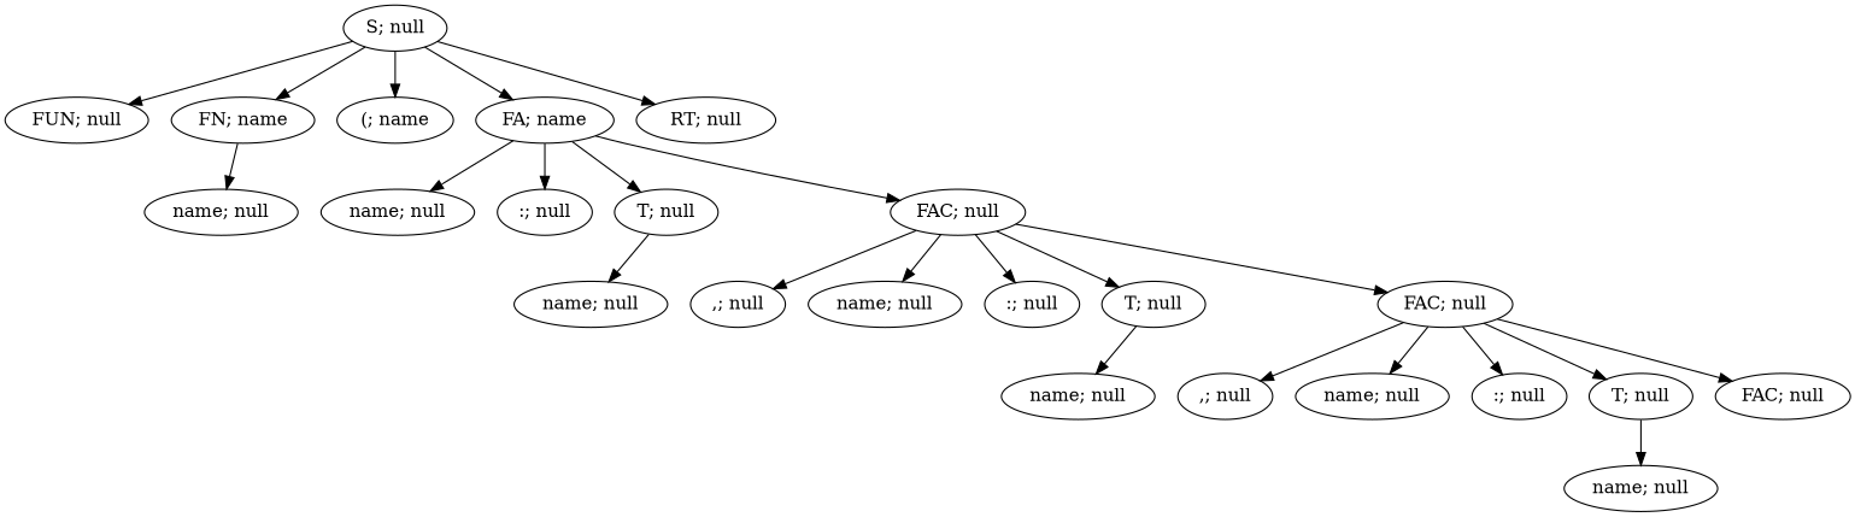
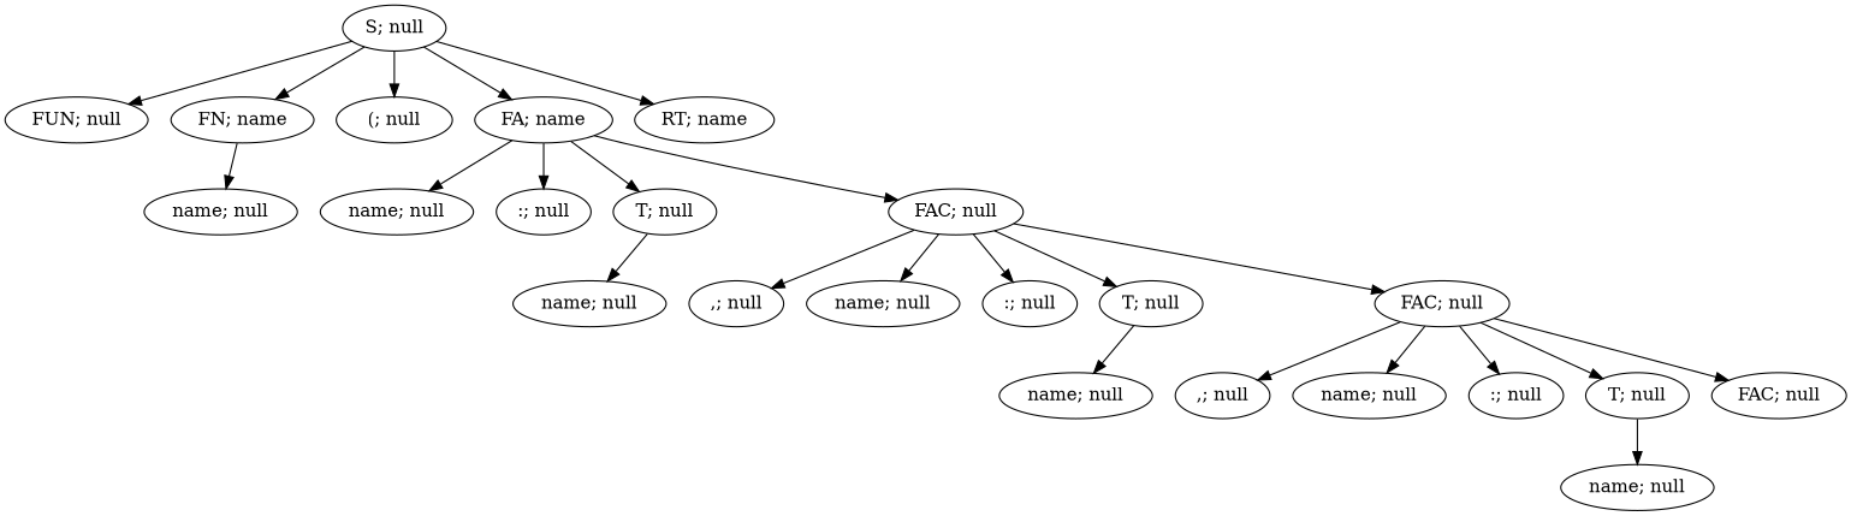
  digraph {
    n1 [label="S; null"]
    n2 [label="FUN; null"]
    n3 [label="FN; name"]
-   n4 [label="(; name"]
+   n4 [label="(; null"]
    n5 [label="FA; name"]
-   n6 [label="RT; null"]
+   n6 [label="RT; name"]
    n7 [label="name; null"]
    n8 [label="name; null"]
    n9 [label=":; null"]
    n10 [label="T; null"]
    n11 [label="FAC; null"]
    n12 [label="name; null"]
    n13 [label=",; null"]
    n14 [label="name; null"]
    n15 [label=":; null"]
    n16 [label="T; null"]
    n17 [label="FAC; null"]
    n18 [label="name; null"]
    n19 [label=",; null"]
    n20 [label="name; null"]
    n21 [label=":; null"]
    n22 [label="T; null"]
    n23 [label="FAC; null"]
    n24 [label="name; null"]
    n1 -> n2
    n1 -> n3
    n1 -> n4
    n1 -> n5
    n1 -> n6
    n3 -> n7
    n5 -> n8
    n5 -> n9
    n5 -> n10
    n5 -> n11
    n10 -> n12
    n11 -> n13
    n11 -> n14
    n11 -> n15
    n11 -> n16
    n11 -> n17
    n16 -> n18
    n17 -> n19
    n17 -> n20
    n17 -> n21
    n17 -> n22
    n17 -> n23
    n22 -> n24
  }
